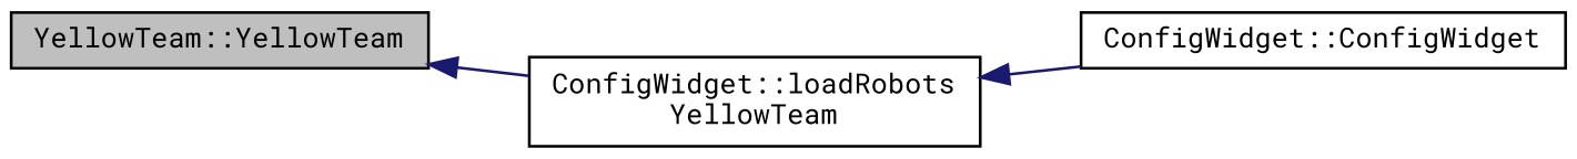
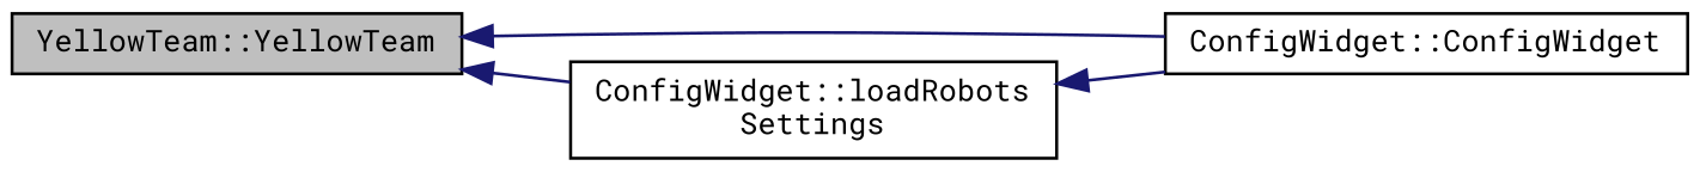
  digraph {
    fontname="Roboto Mono"
    rankdir=LR
    node [color=black fillcolor=white fontname="Roboto Mono" fontsize=10 shape=record style=filled]
    edge [color=midnightblue dir=back fontname="Roboto Mono" fontsize=10 labelfontname=Helvetica labelfontsize=10 style=solid]
    n1 [fillcolor=grey75 fontcolor=black height=0.2 label="YellowTeam::YellowTeam" width=0.4]
    n2 [height=0.2 label="ConfigWidget::ConfigWidget" width=0.4]
-   n3 [height=0.2 label="ConfigWidget::loadRobots\lYellowTeam" width=0.4]
+   n3 [height=0.2 label="ConfigWidget::loadRobots\lSettings" width=0.4]
+   n1 -> n2
    n1 -> n3
    n3 -> n2
  }
